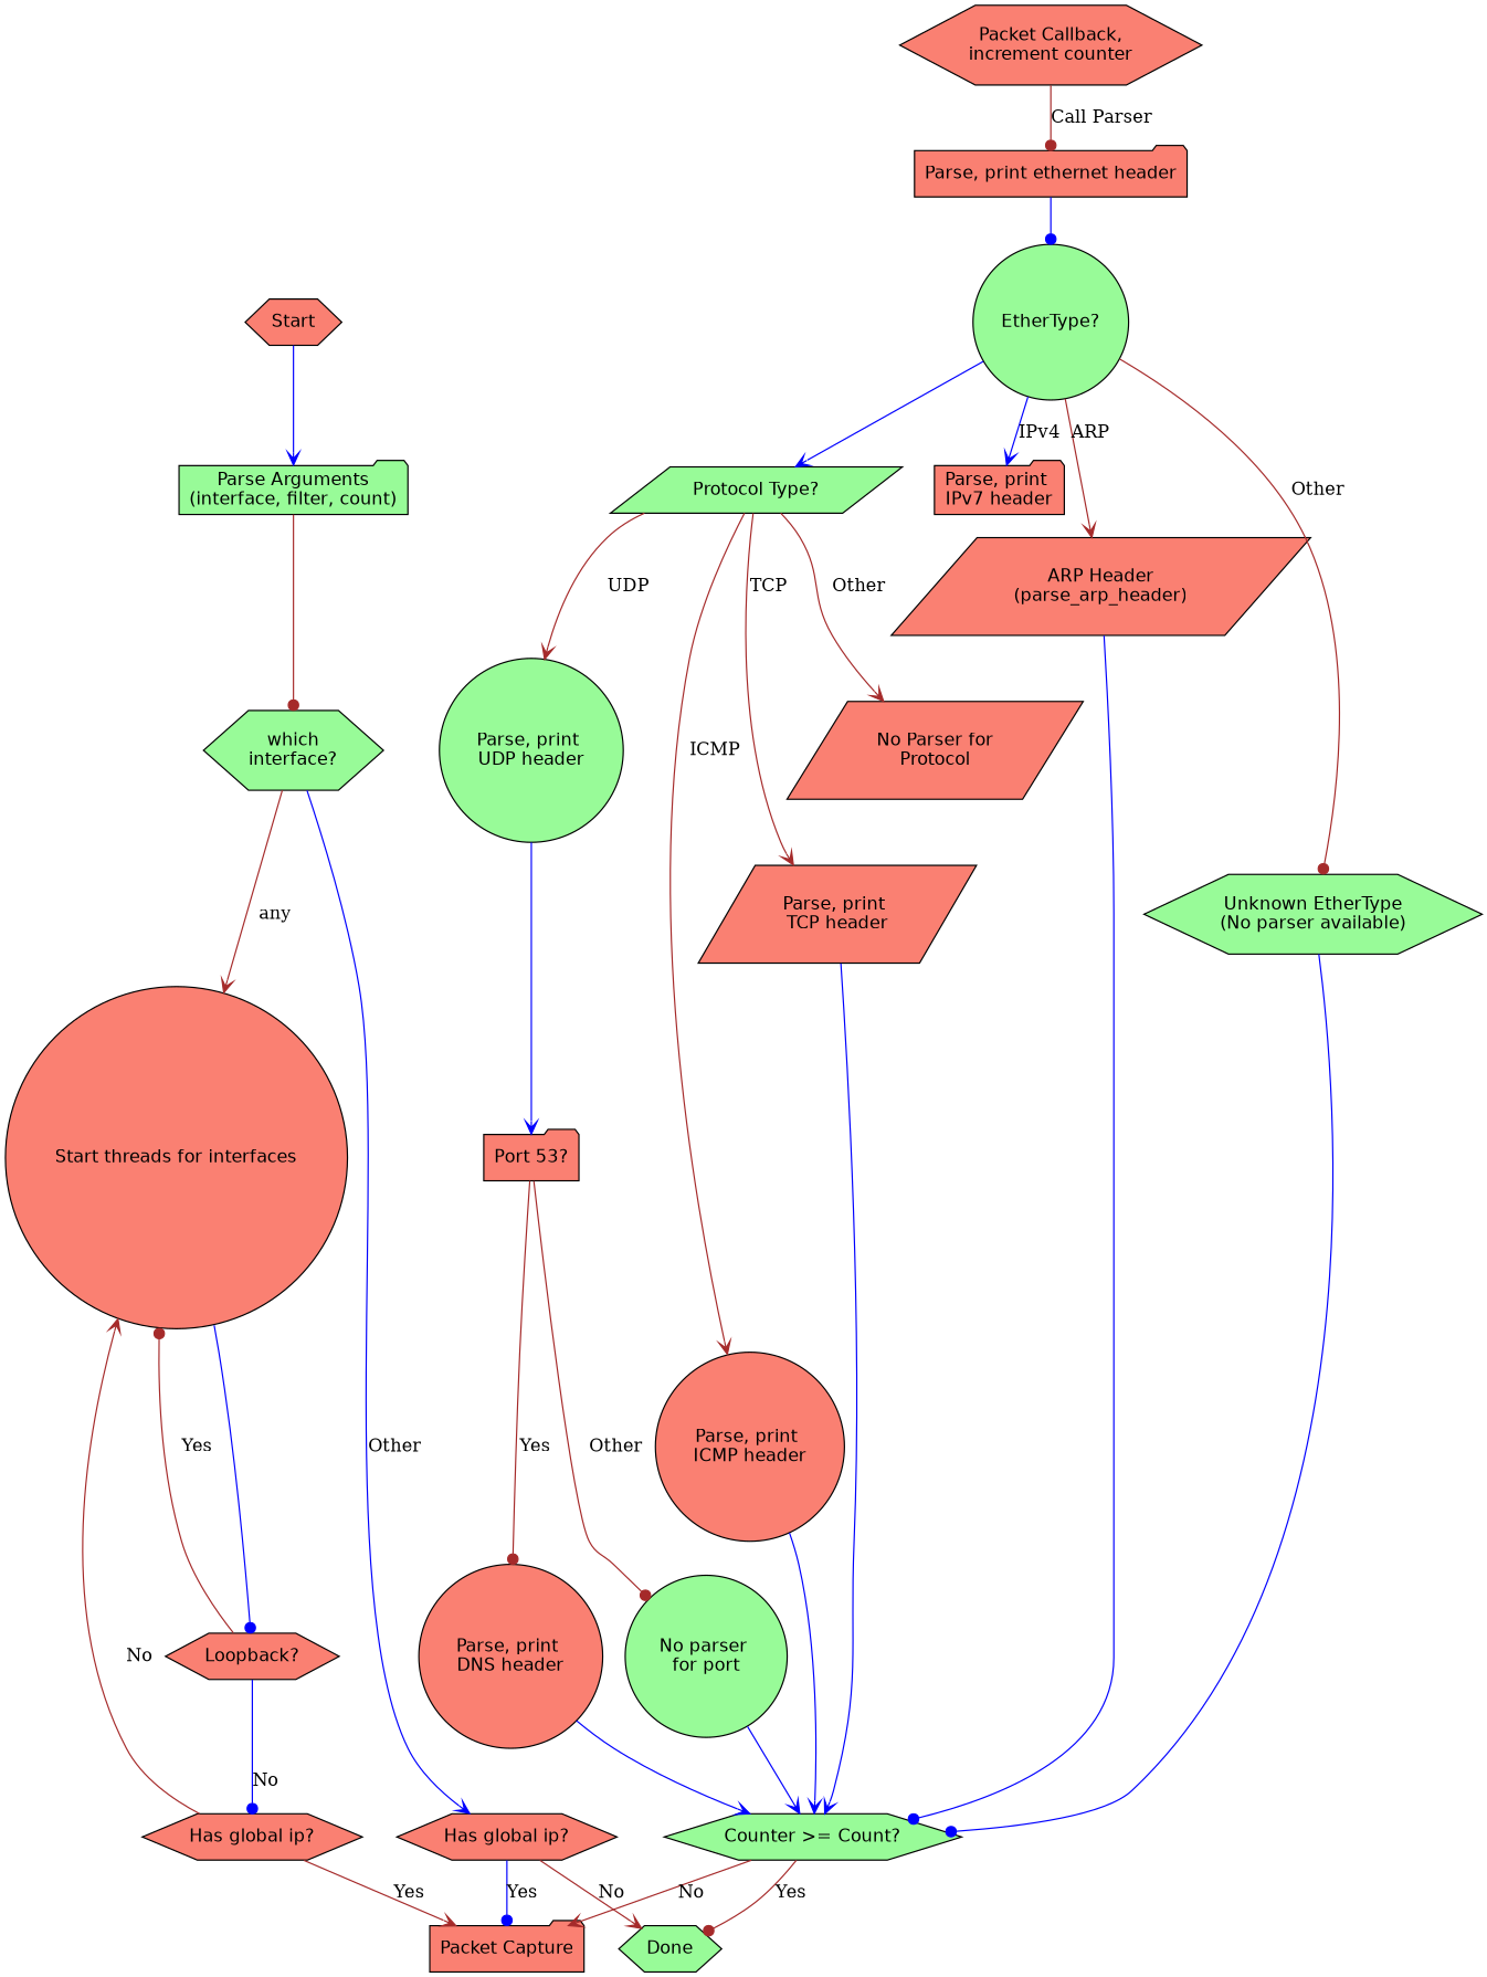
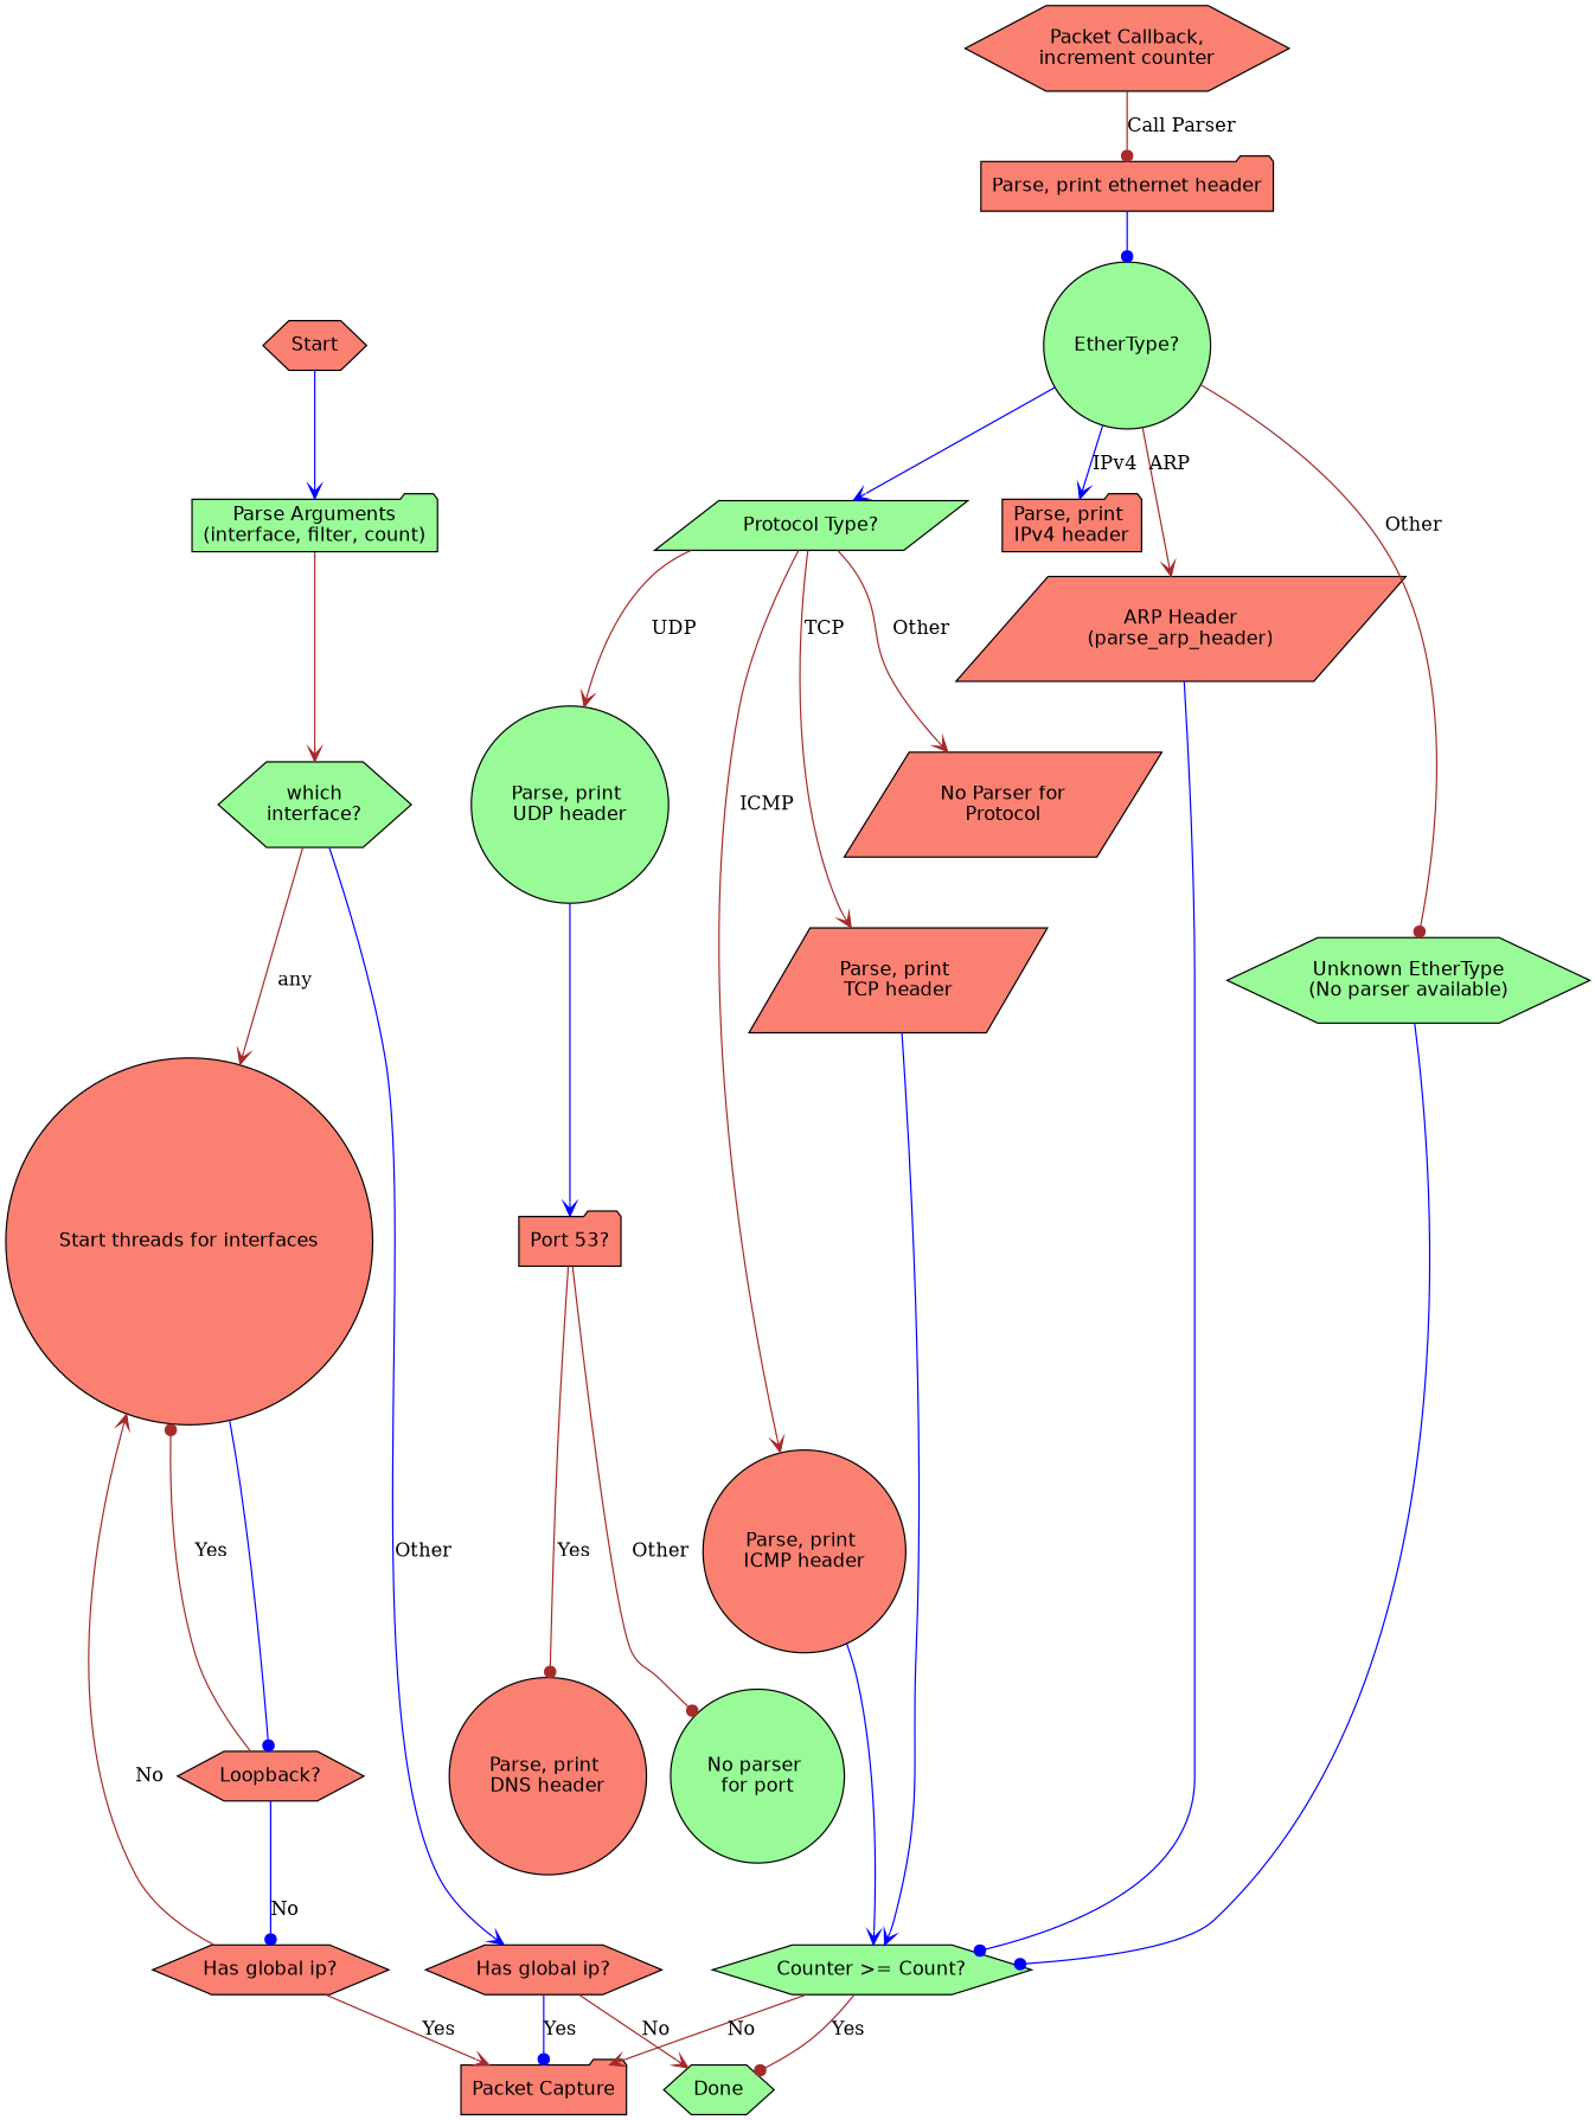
  digraph {
    rankdir=TB
    node [fillcolor=salmon fontname=Helvetica shape=hexagon style=filled]
    edge [arrowhead=vee color=brown]
    n1 [label=Start]
    n2 [fillcolor=palegreen label="Parse Arguments\n(interface, filter, count)" shape=folder]
    n3 [fillcolor=palegreen label="which\ninterface?"]
    n4 [label="Start threads for interfaces" shape=circle]
    n5 [label="Has global ip?"]
    n6 [label="Loopback?"]
    n7 [label="Has global ip?"]
    n8 [label="Packet Capture" shape=folder]
    n9 [label="Packet Callback,\nincrement counter"]
    n10 [label="Parse, print ethernet header" shape=folder]
    n11 [fillcolor=palegreen label="EtherType?" shape=circle]
    n12 [label="ARP Header\n(parse_arp_header)" shape=parallelogram]
-   n13 [label="Parse, print \nIPv7 header" shape=folder]
+   n13 [label="Parse, print \nIPv4 header" shape=folder]
    n14 [fillcolor=palegreen label="Unknown EtherType\n(No parser available)"]
    n15 [fillcolor=palegreen label="Protocol Type?" shape=parallelogram]
    n16 [fillcolor=palegreen label=Done]
    n17 [fillcolor=palegreen label="Counter >= Count?"]
    n18 [label="Parse, print \nICMP header" shape=circle]
    n19 [label="Parse, print \nTCP header" shape=parallelogram]
    n20 [fillcolor=palegreen label="Parse, print \nUDP header" shape=circle]
    n21 [label="No Parser for\nProtocol" shape=parallelogram]
    n22 [label="Port 53?" shape=folder]
    n23 [label="Parse, print \nDNS header" shape=circle]
    n24 [fillcolor=palegreen label="No parser \nfor port" shape=circle]
    n1 -> n2 [color=blue]
-   n2 -> n3 [arrowhead=dot]
+   n2 -> n3
    n3 -> n4 [label=any]
    n3 -> n5 [color=blue label=Other]
    n4 -> n6 [arrowhead=dot color=blue]
    n5 -> n8 [arrowhead=dot color=blue label=Yes]
    n5 -> n16 [label=No]
    n6 -> n4 [arrowhead=dot label=Yes]
    n6 -> n7 [arrowhead=dot color=blue label=No]
    n7 -> n4 [label=No]
    n7 -> n8 [label=Yes]
    n9 -> n10 [arrowhead=dot label="Call Parser"]
    n10 -> n11 [arrowhead=dot color=blue]
    n11 -> n12 [label=ARP]
    n11 -> n13 [color=blue label=IPv4]
    n11 -> n14 [arrowhead=dot label=Other]
    n11 -> n15 [color=blue]
    n12 -> n17 [arrowhead=dot color=blue]
    n14 -> n17 [arrowhead=dot color=blue]
    n15 -> n18 [label=ICMP]
    n15 -> n19 [label=TCP]
    n15 -> n20 [label=UDP]
    n15 -> n21 [label=Other]
    n17 -> n8 [label=No]
    n17 -> n16 [arrowhead=dot label=Yes]
    n18 -> n17 [color=blue]
    n19 -> n17 [color=blue]
    n20 -> n22 [color=blue]
    n22 -> n23 [arrowhead=dot label=Yes]
    n22 -> n24 [arrowhead=dot label=Other]
-   n23 -> n17 [color=blue]
-   n24 -> n17 [color=blue]
  }
